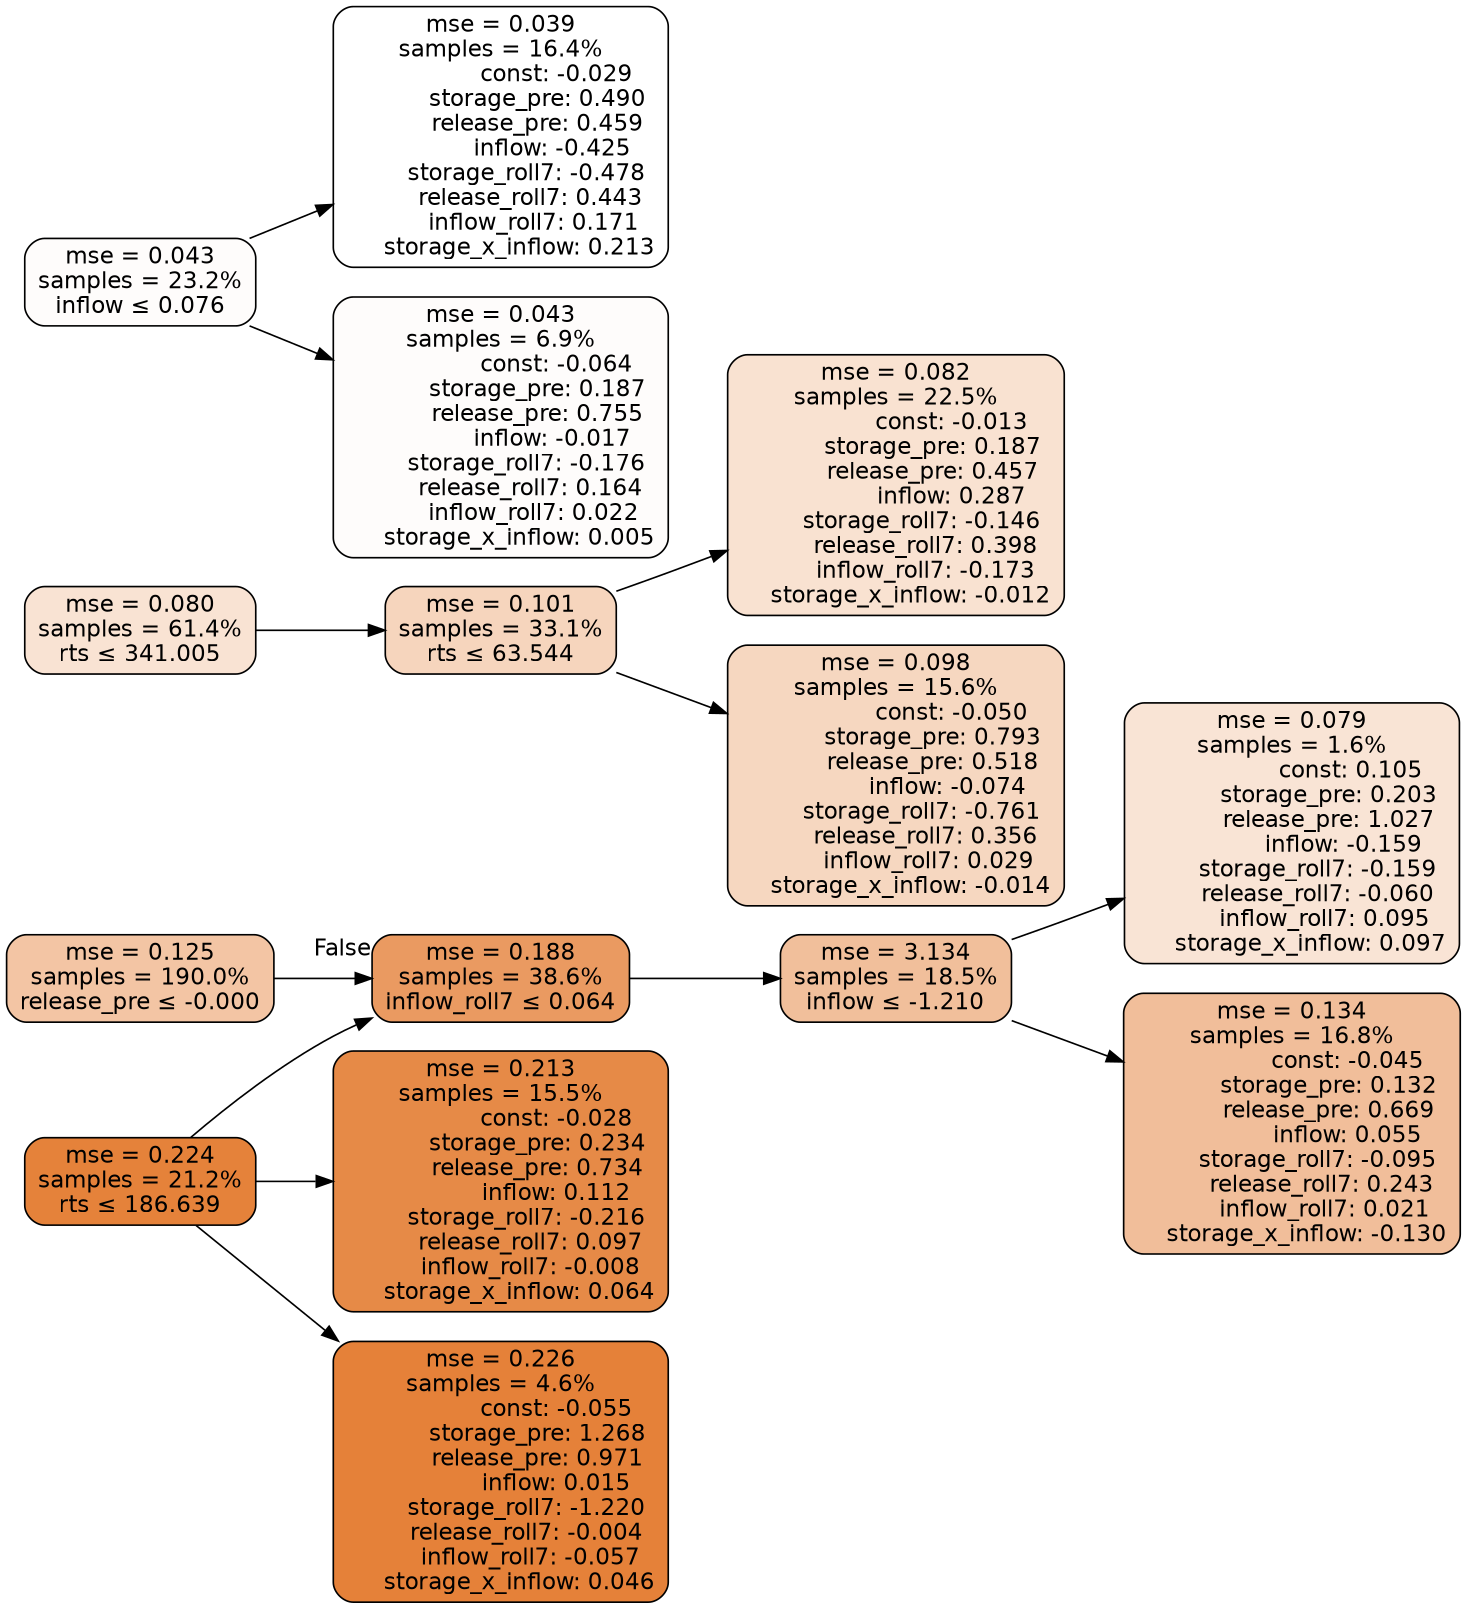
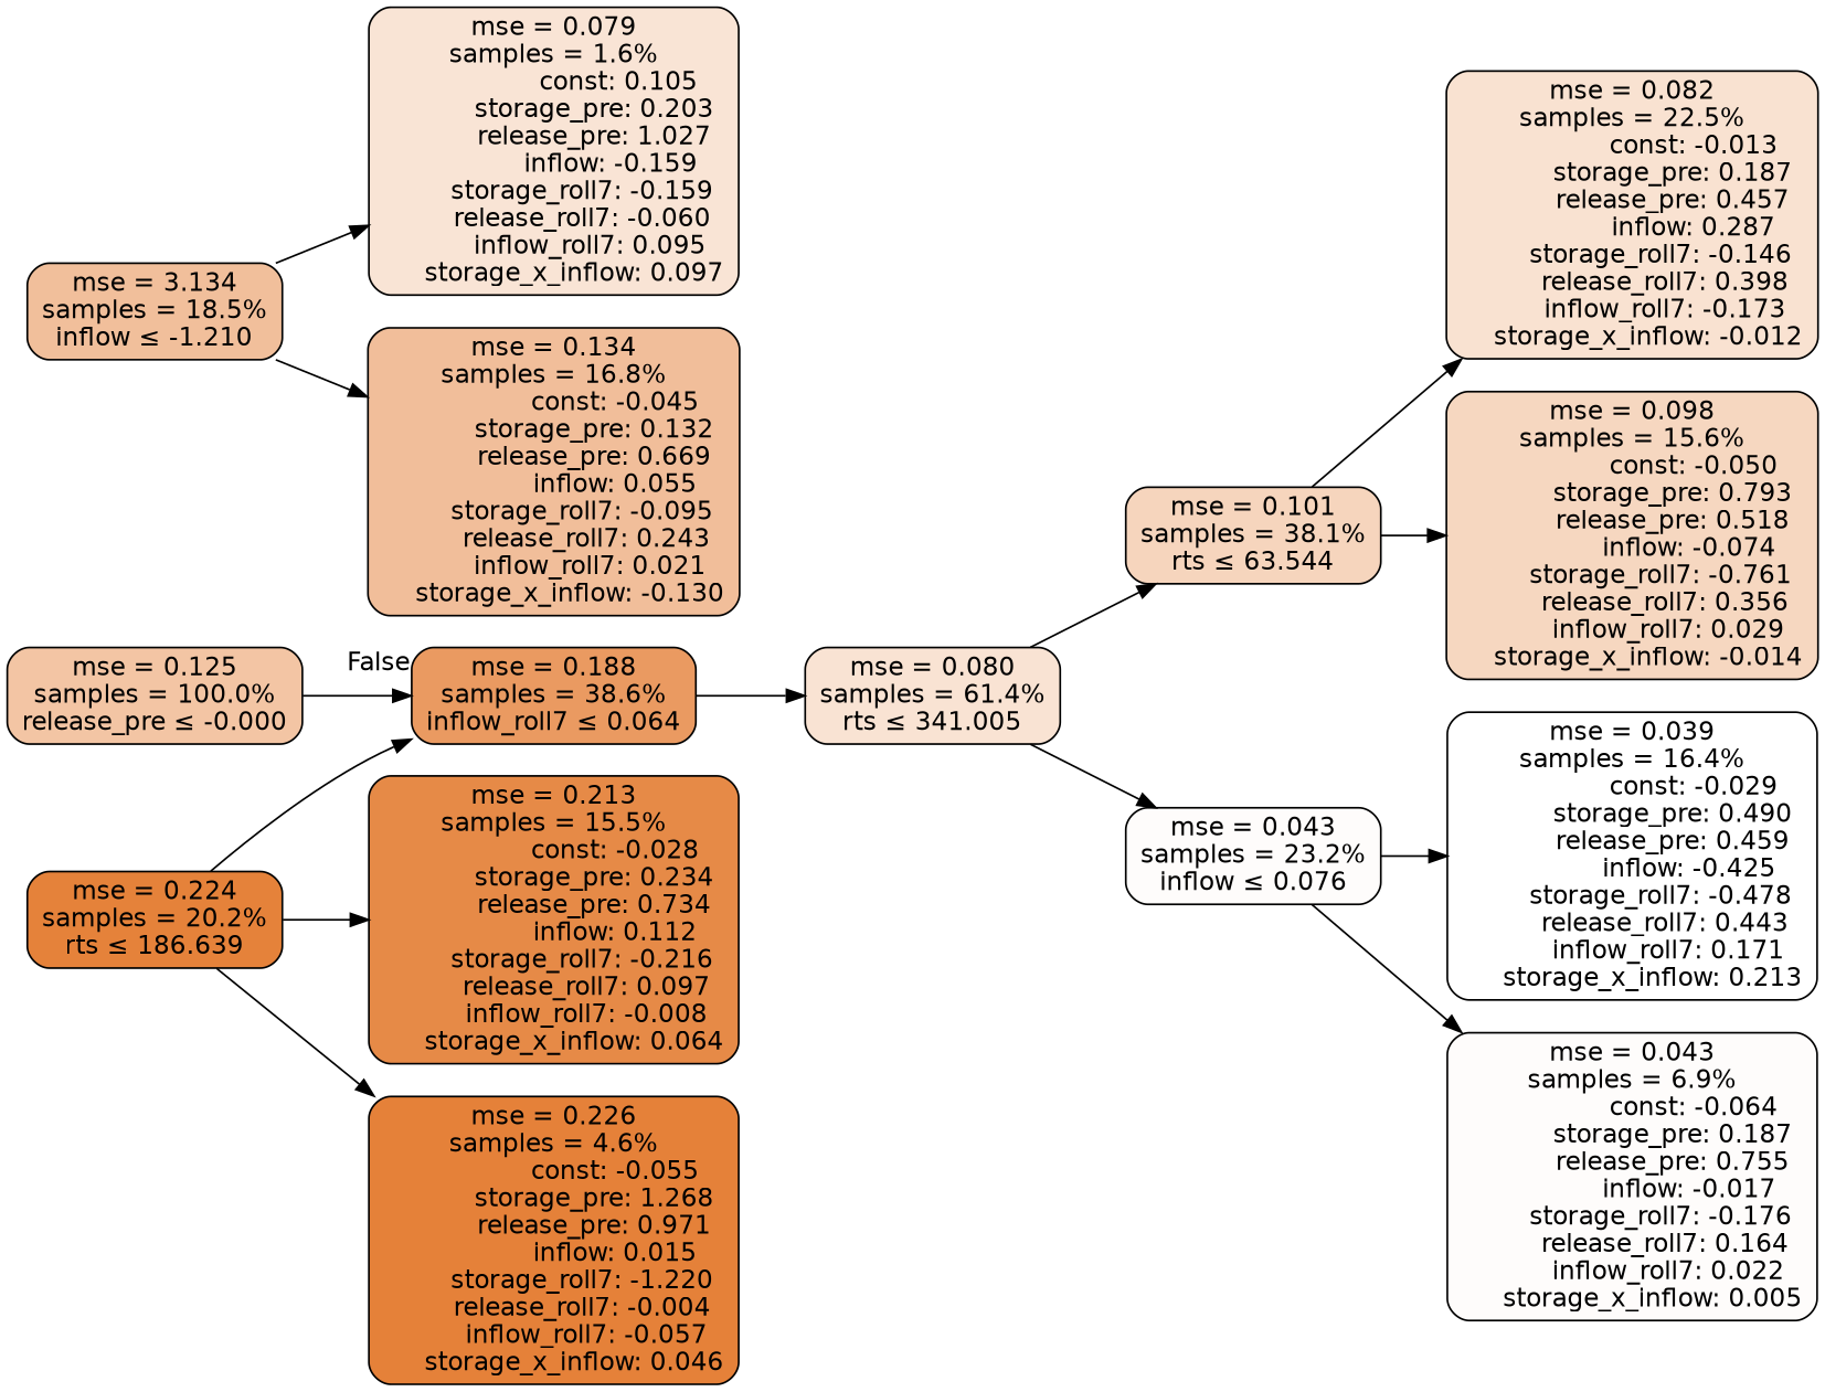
  digraph {
    rankdir=LR
    node [color=black fillcolor="#fefcfb" fontname=helvetica shape=rectangle style="filled, rounded"]
    edge [fontname=helvetica]
-   n1 [fillcolor="#f3c5a4" label="mse = 0.125\nsamples = 190.0%\nrelease_pre &le; -0.000"]
+   n1 [fillcolor="#f3c5a4" label="mse = 0.125\nsamples = 100.0%\nrelease_pre &le; -0.000"]
    n2 [fillcolor="#ea9a61" label="mse = 0.188\nsamples = 38.6%\ninflow_roll7 &le; 0.064"]
    n3 [fillcolor="#f9e3d3" label="mse = 0.080\nsamples = 61.4%\nrts &le; 341.005"]
-   n4 [fillcolor="#f6d5bd" label="mse = 0.101\nsamples = 33.1%\nrts &le; 63.544"]
+   n4 [fillcolor="#f6d5bd" label="mse = 0.101\nsamples = 38.1%\nrts &le; 63.544"]
    n5 [label="mse = 0.043\nsamples = 23.2%\ninflow &le; 0.076"]
    n6 [fillcolor="#f1bf9b" label="mse = 3.134\nsamples = 18.5%\ninflow &le; -1.210"]
    n7 [fillcolor="#f9e2d1" label="mse = 0.082\nsamples = 22.5%\n               const: -0.013\n          storage_pre: 0.187\n          release_pre: 0.457\n               inflow: 0.287\n       storage_roll7: -0.146\n        release_roll7: 0.398\n        inflow_roll7: -0.173\n    storage_x_inflow: -0.012"]
    n8 [fillcolor="#f6d7c0" label="mse = 0.098\nsamples = 15.6%\n               const: -0.050\n          storage_pre: 0.793\n          release_pre: 0.518\n              inflow: -0.074\n       storage_roll7: -0.761\n        release_roll7: 0.356\n         inflow_roll7: 0.029\n    storage_x_inflow: -0.014"]
    n9 [fillcolor="#ffffff" label="mse = 0.039\nsamples = 16.4%\n               const: -0.029\n          storage_pre: 0.490\n          release_pre: 0.459\n              inflow: -0.425\n       storage_roll7: -0.478\n        release_roll7: 0.443\n         inflow_roll7: 0.171\n     storage_x_inflow: 0.213"]
    n10 [label="mse = 0.043\nsamples = 6.9%\n               const: -0.064\n          storage_pre: 0.187\n          release_pre: 0.755\n              inflow: -0.017\n       storage_roll7: -0.176\n        release_roll7: 0.164\n         inflow_roll7: 0.022\n     storage_x_inflow: 0.005"]
    n11 [fillcolor="#f9e4d5" label="mse = 0.079\nsamples = 1.6%\n                const: 0.105\n          storage_pre: 0.203\n          release_pre: 1.027\n              inflow: -0.159\n       storage_roll7: -0.159\n       release_roll7: -0.060\n         inflow_roll7: 0.095\n     storage_x_inflow: 0.097"]
    n12 [fillcolor="#f1be9a" label="mse = 0.134\nsamples = 16.8%\n               const: -0.045\n          storage_pre: 0.132\n          release_pre: 0.669\n               inflow: 0.055\n       storage_roll7: -0.095\n        release_roll7: 0.243\n         inflow_roll7: 0.021\n    storage_x_inflow: -0.130"]
-   n13 [fillcolor="#e5823a" label="mse = 0.224\nsamples = 21.2%\nrts &le; 186.639"]
+   n13 [fillcolor="#e5823a" label="mse = 0.224\nsamples = 20.2%\nrts &le; 186.639"]
    n14 [fillcolor="#e68a47" label="mse = 0.213\nsamples = 15.5%\n               const: -0.028\n          storage_pre: 0.234\n          release_pre: 0.734\n               inflow: 0.112\n       storage_roll7: -0.216\n        release_roll7: 0.097\n        inflow_roll7: -0.008\n     storage_x_inflow: 0.064"]
    n15 [fillcolor="#e58139" label="mse = 0.226\nsamples = 4.6%\n               const: -0.055\n          storage_pre: 1.268\n          release_pre: 0.971\n               inflow: 0.015\n       storage_roll7: -1.220\n       release_roll7: -0.004\n        inflow_roll7: -0.057\n     storage_x_inflow: 0.046"]
    n1 -> n2 [headlabel=False labelangle=-45 labeldistance=2.5]
-   n2 -> n6
+   n2 -> n3
    n3 -> n4
+   n3 -> n5
    n4 -> n7
    n4 -> n8
    n5 -> n9
    n5 -> n10
    n6 -> n11
    n6 -> n12
    n13 -> n2
    n13 -> n14
    n13 -> n15
  }
